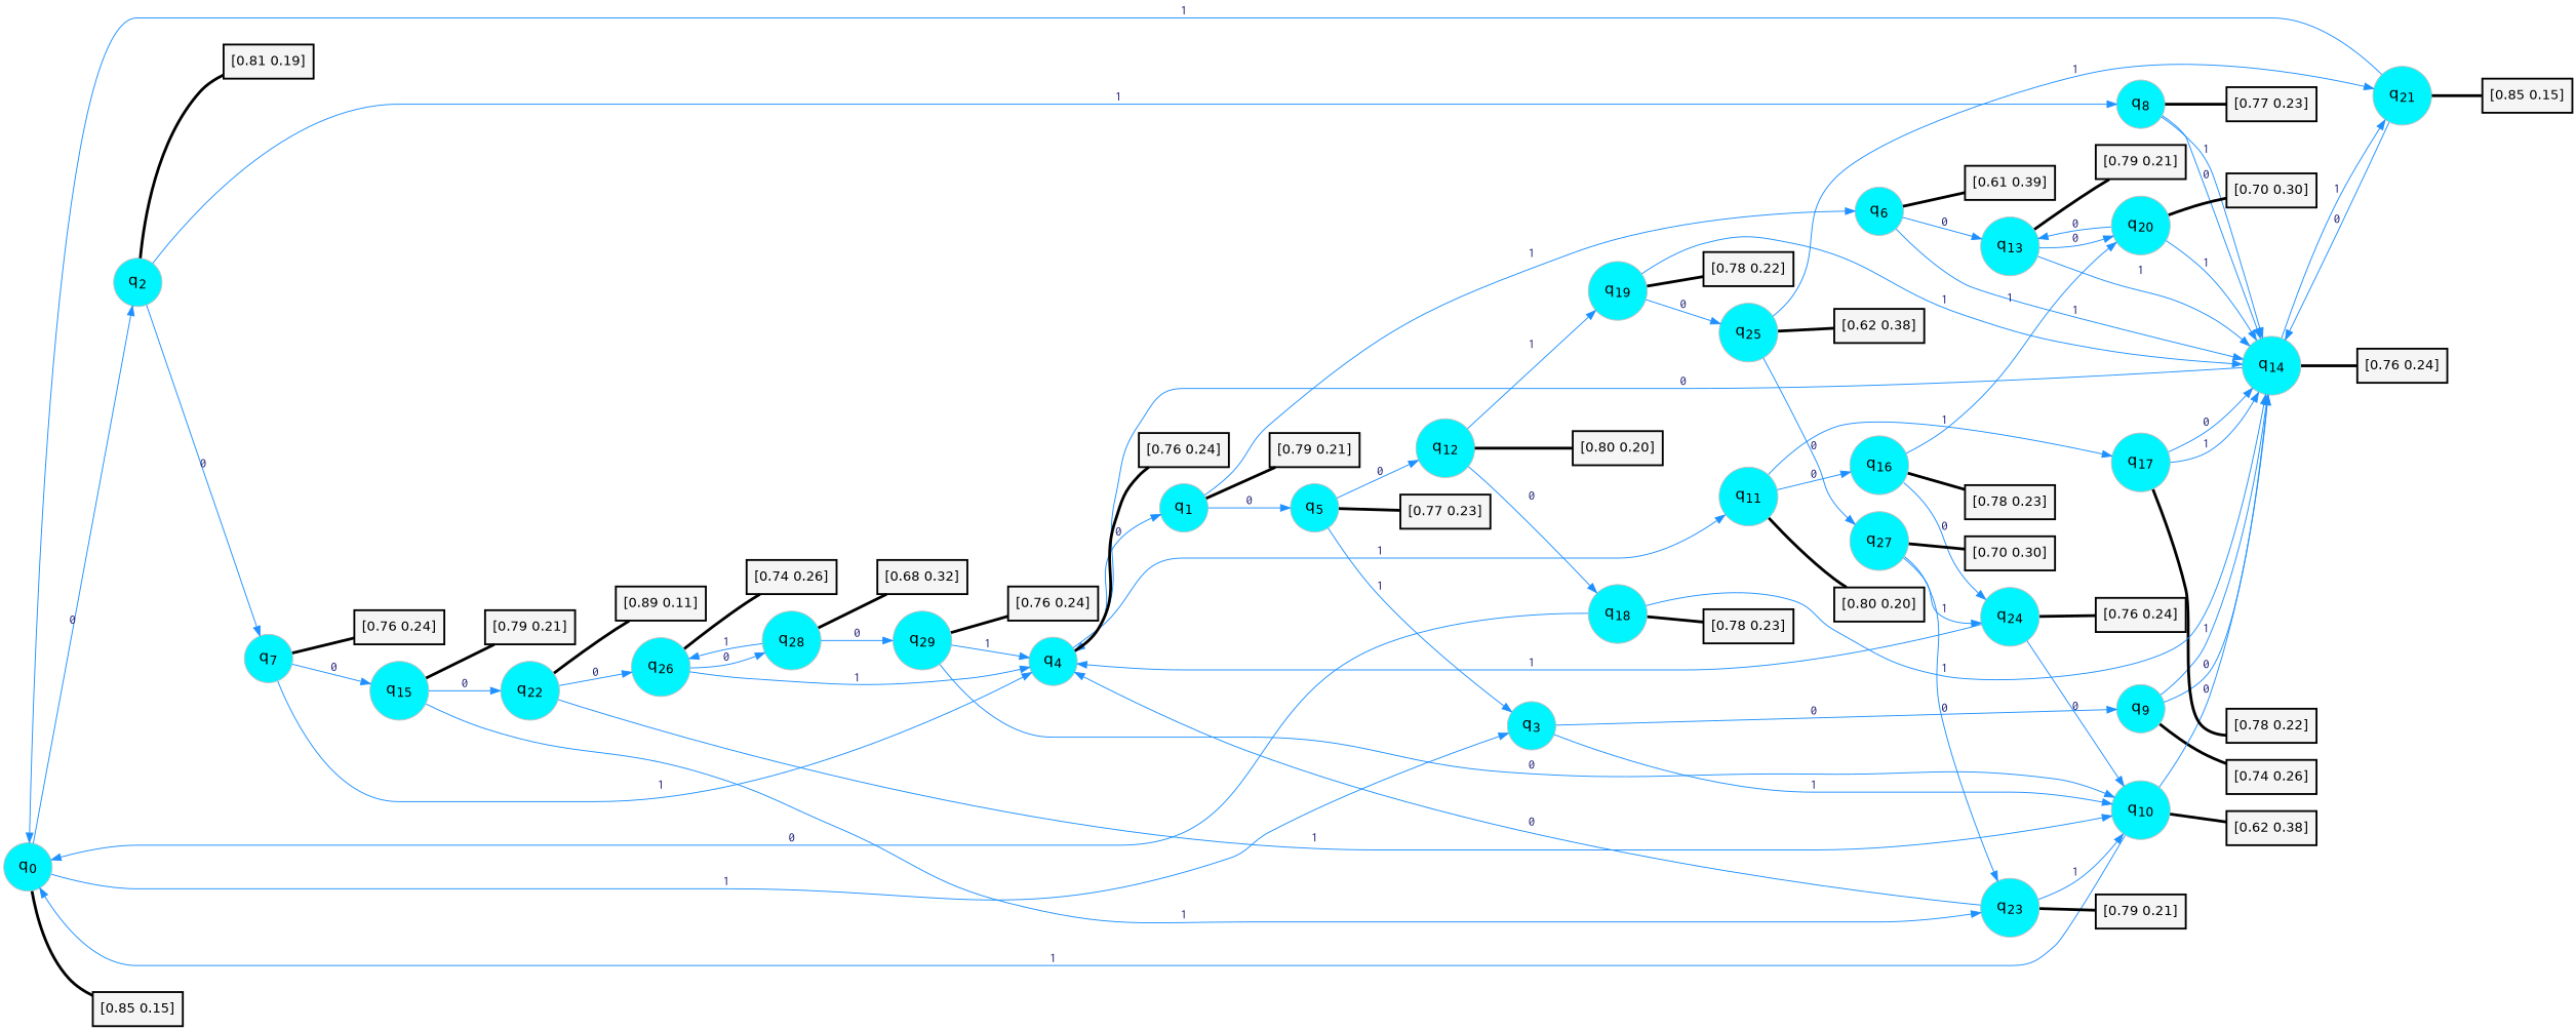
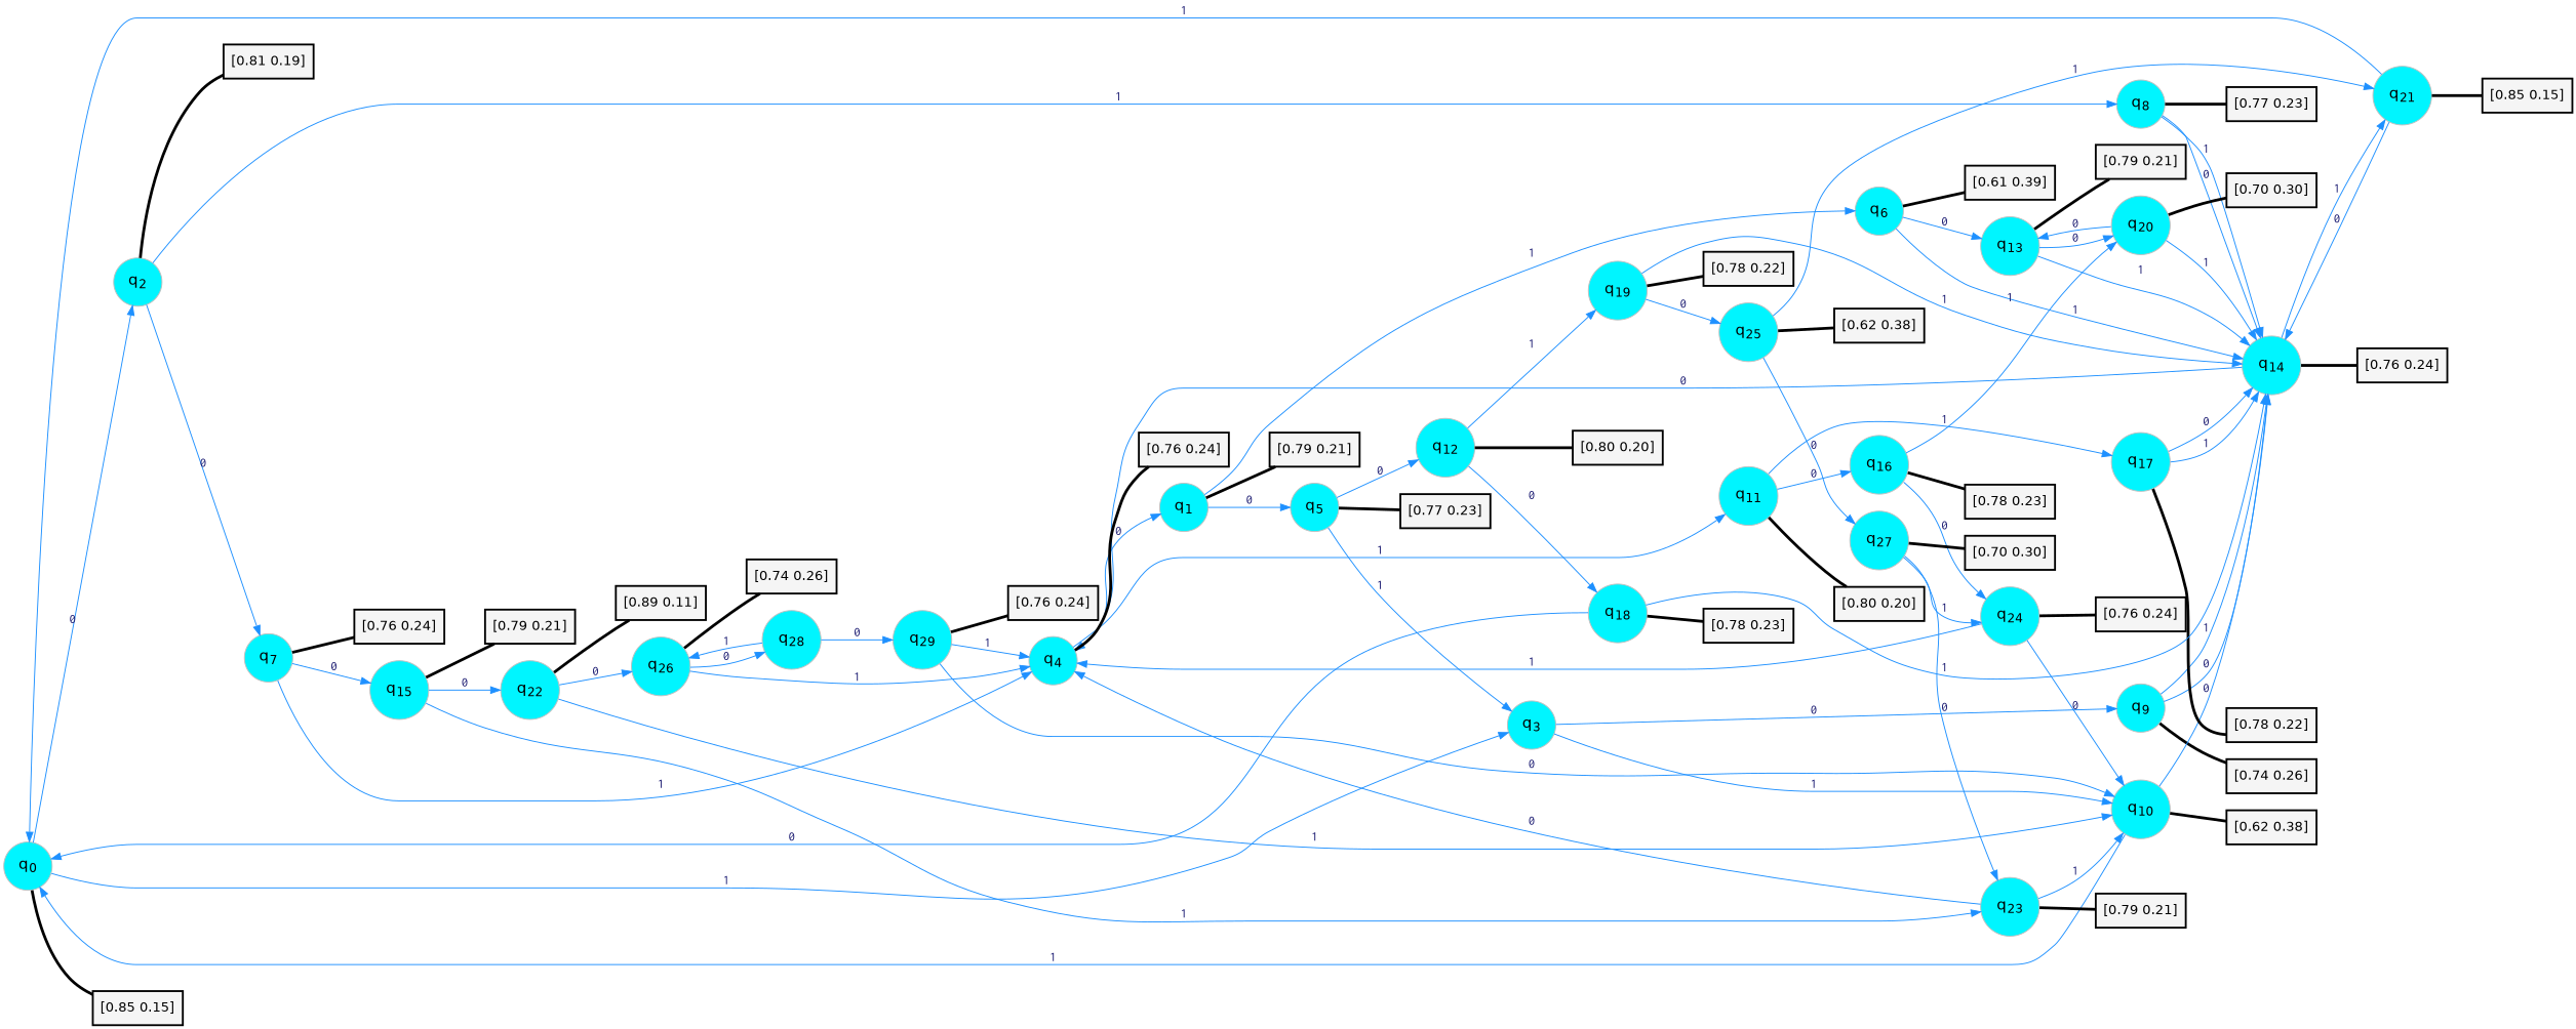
  digraph {
    rankdir=LR
    node [color=gray fillcolor=turquoise1 fontcolor=black fontname=Helvetica fontsize=16 fontweight=bold shape=circle style=filled]
    edge [arrowsize=1 color=dodgerblue1 fontcolor=midnightblue fontname=courier fontweight=bold penwidth=1 style=solid weight=20]
    n1 [label=<q<SUB>0</SUB>>]
    n2 [label=<q<SUB>2</SUB>>]
    n3 [label=<q<SUB>3</SUB>>]
    n4 [color=black fillcolor=whitesmoke fontsize=14 label="[0.85 0.15]" penwidth=2 shape=box]
    n5 [label=<q<SUB>7</SUB>>]
    n6 [label=<q<SUB>8</SUB>>]
    n7 [color=black fillcolor=whitesmoke fontsize=14 label="[0.81 0.19]" penwidth=2 shape=box]
    n8 [label=<q<SUB>9</SUB>>]
    n9 [label=<q<SUB>10</SUB>>]
    n10 [label=<q<SUB>1</SUB>>]
    n11 [label=<q<SUB>5</SUB>>]
    n12 [label=<q<SUB>6</SUB>>]
    n13 [color=black fillcolor=whitesmoke fontsize=14 label="[0.79 0.21]" penwidth=2 shape=box]
    n14 [label=<q<SUB>12</SUB>>]
    n15 [color=black fillcolor=whitesmoke fontsize=14 label="[0.77 0.23]" penwidth=2 shape=box]
    n16 [label=<q<SUB>13</SUB>>]
    n17 [label=<q<SUB>14</SUB>>]
    n18 [color=black fillcolor=whitesmoke fontsize=14 label="[0.61 0.39]" penwidth=2 shape=box]
    n19 [label=<q<SUB>4</SUB>>]
    n20 [label=<q<SUB>15</SUB>>]
    n21 [color=black fillcolor=whitesmoke fontsize=14 label="[0.76 0.24]" penwidth=2 shape=box]
    n22 [color=black fillcolor=whitesmoke fontsize=14 label="[0.77 0.23]" penwidth=2 shape=box]
    n23 [color=black fillcolor=whitesmoke fontsize=14 label="[0.74 0.26]" penwidth=2 shape=box]
    n24 [color=black fillcolor=whitesmoke fontsize=14 label="[0.62 0.38]" penwidth=2 shape=box]
    n25 [label=<q<SUB>11</SUB>>]
    n26 [color=black fillcolor=whitesmoke fontsize=14 label="[0.76 0.24]" penwidth=2 shape=box]
    n27 [label=<q<SUB>16</SUB>>]
    n28 [label=<q<SUB>17</SUB>>]
    n29 [color=black fillcolor=whitesmoke fontsize=14 label="[0.80 0.20]" penwidth=2 shape=box]
    n30 [label=<q<SUB>18</SUB>>]
    n31 [label=<q<SUB>19</SUB>>]
    n32 [color=black fillcolor=whitesmoke fontsize=14 label="[0.80 0.20]" penwidth=2 shape=box]
    n33 [label=<q<SUB>20</SUB>>]
    n34 [color=black fillcolor=whitesmoke fontsize=14 label="[0.79 0.21]" penwidth=2 shape=box]
    n35 [label=<q<SUB>21</SUB>>]
    n36 [color=black fillcolor=whitesmoke fontsize=14 label="[0.76 0.24]" penwidth=2 shape=box]
    n37 [label=<q<SUB>22</SUB>>]
    n38 [label=<q<SUB>23</SUB>>]
    n39 [color=black fillcolor=whitesmoke fontsize=14 label="[0.79 0.21]" penwidth=2 shape=box]
    n40 [label=<q<SUB>24</SUB>>]
    n41 [color=black fillcolor=whitesmoke fontsize=14 label="[0.78 0.23]" penwidth=2 shape=box]
    n42 [color=black fillcolor=whitesmoke fontsize=14 label="[0.78 0.22]" penwidth=2 shape=box]
    n43 [color=black fillcolor=whitesmoke fontsize=14 label="[0.78 0.23]" penwidth=2 shape=box]
    n44 [label=<q<SUB>25</SUB>>]
    n45 [color=black fillcolor=whitesmoke fontsize=14 label="[0.78 0.22]" penwidth=2 shape=box]
    n46 [color=black fillcolor=whitesmoke fontsize=14 label="[0.70 0.30]" penwidth=2 shape=box]
    n47 [color=black fillcolor=whitesmoke fontsize=14 label="[0.85 0.15]" penwidth=2 shape=box]
    n48 [label=<q<SUB>26</SUB>>]
    n49 [color=black fillcolor=whitesmoke fontsize=14 label="[0.89 0.11]" penwidth=2 shape=box]
    n50 [color=black fillcolor=whitesmoke fontsize=14 label="[0.79 0.21]" penwidth=2 shape=box]
    n51 [color=black fillcolor=whitesmoke fontsize=14 label="[0.76 0.24]" penwidth=2 shape=box]
    n52 [label=<q<SUB>27</SUB>>]
    n53 [color=black fillcolor=whitesmoke fontsize=14 label="[0.62 0.38]" penwidth=2 shape=box]
    n54 [label=<q<SUB>28</SUB>>]
    n55 [color=black fillcolor=whitesmoke fontsize=14 label="[0.74 0.26]" penwidth=2 shape=box]
    n56 [color=black fillcolor=whitesmoke fontsize=14 label="[0.70 0.30]" penwidth=2 shape=box]
    n57 [label=<q<SUB>29</SUB>>]
-   n58 [color=black fillcolor=whitesmoke fontsize=14 label="[0.68 0.32]" penwidth=2 shape=box]
    n59 [color=black fillcolor=whitesmoke fontsize=14 label="[0.76 0.24]" penwidth=2 shape=box]
    n1 -> n2 [label=0]
    n1 -> n3 [label=1]
    n1 -> n4 [arrowhead=none color=black penwidth=3]
    n2 -> n5 [label=0]
    n2 -> n6 [label=1]
    n2 -> n7 [arrowhead=none color=black penwidth=3]
    n3 -> n8 [label=0]
    n3 -> n9 [label=1]
    n5 -> n19 [label=1]
    n5 -> n20 [label=0]
    n5 -> n21 [arrowhead=none color=black penwidth=3]
    n6 -> n17 [label=0]
    n6 -> n17 [label=1]
    n6 -> n22 [arrowhead=none color=black penwidth=3]
    n8 -> n17 [label=0]
    n8 -> n17 [label=1]
    n8 -> n23 [arrowhead=none color=black penwidth=3]
    n9 -> n1 [label=1]
    n9 -> n17 [label=0]
    n9 -> n24 [arrowhead=none color=black penwidth=3]
    n10 -> n11 [label=0]
    n10 -> n12 [label=1]
    n10 -> n13 [arrowhead=none color=black penwidth=3]
    n11 -> n3 [label=1]
    n11 -> n14 [label=0]
    n11 -> n15 [arrowhead=none color=black penwidth=3]
    n12 -> n16 [label=0]
    n12 -> n17 [label=1]
    n12 -> n18 [arrowhead=none color=black penwidth=3]
    n14 -> n30 [label=0]
    n14 -> n31 [label=1]
    n14 -> n32 [arrowhead=none color=black penwidth=3]
    n16 -> n17 [label=1]
    n16 -> n33 [label=0]
    n16 -> n34 [arrowhead=none color=black penwidth=3]
    n17 -> n19 [label=0]
    n17 -> n35 [label=1]
    n17 -> n36 [arrowhead=none color=black penwidth=3]
    n19 -> n10 [label=0]
    n19 -> n25 [label=1]
    n19 -> n26 [arrowhead=none color=black penwidth=3]
    n20 -> n37 [label=0]
    n20 -> n38 [label=1]
    n20 -> n39 [arrowhead=none color=black penwidth=3]
    n25 -> n27 [label=0]
    n25 -> n28 [label=1]
    n25 -> n29 [arrowhead=none color=black penwidth=3]
    n27 -> n33 [label=1]
    n27 -> n40 [label=0]
    n27 -> n41 [arrowhead=none color=black penwidth=3]
    n28 -> n17 [label=0]
    n28 -> n17 [label=1]
    n28 -> n42 [arrowhead=none color=black penwidth=3]
    n30 -> n1 [label=0]
    n30 -> n17 [label=1]
    n30 -> n43 [arrowhead=none color=black penwidth=3]
    n31 -> n17 [label=1]
    n31 -> n44 [label=0]
    n31 -> n45 [arrowhead=none color=black penwidth=3]
    n33 -> n16 [label=0]
    n33 -> n17 [label=1]
    n33 -> n46 [arrowhead=none color=black penwidth=3]
    n35 -> n1 [label=1]
    n35 -> n17 [label=0]
    n35 -> n47 [arrowhead=none color=black penwidth=3]
    n37 -> n9 [label=1]
    n37 -> n48 [label=0]
    n37 -> n49 [arrowhead=none color=black penwidth=3]
    n38 -> n9 [label=1]
    n38 -> n19 [label=0]
    n38 -> n50 [arrowhead=none color=black penwidth=3]
    n40 -> n9 [label=0]
    n40 -> n19 [label=1]
    n40 -> n51 [arrowhead=none color=black penwidth=3]
    n44 -> n35 [label=1]
    n44 -> n52 [label=0]
    n44 -> n53 [arrowhead=none color=black penwidth=3]
    n48 -> n19 [label=1]
    n48 -> n54 [label=0]
    n48 -> n55 [arrowhead=none color=black penwidth=3]
    n52 -> n38 [label=0]
    n52 -> n40 [label=1]
    n52 -> n56 [arrowhead=none color=black penwidth=3]
    n54 -> n48 [label=1]
    n54 -> n57 [label=0]
-   n54 -> n58 [arrowhead=none color=black penwidth=3]
    n57 -> n9 [label=0]
    n57 -> n19 [label=1]
    n57 -> n59 [arrowhead=none color=black penwidth=3]
  }
